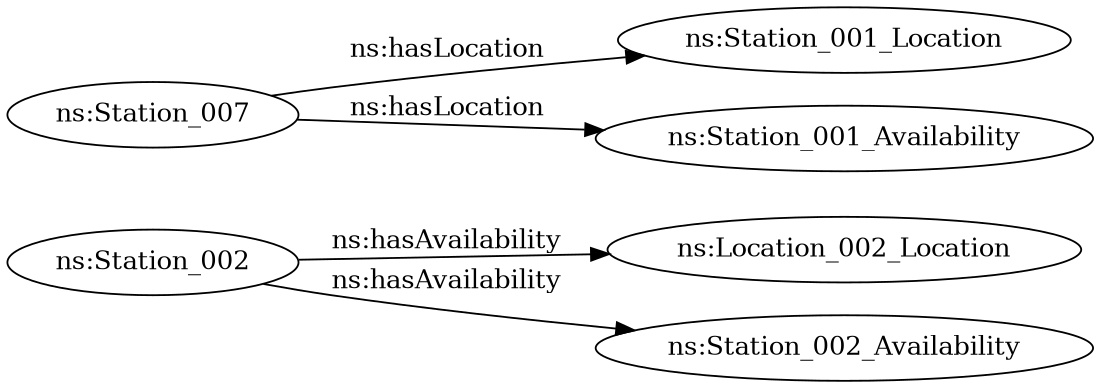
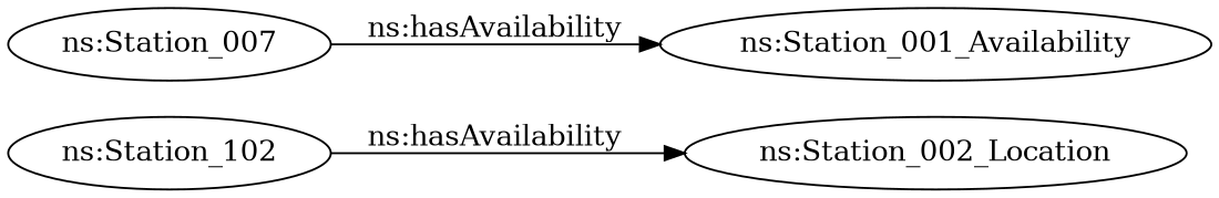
  digraph {
    rankdir=LR
-   "ns:Station_002"
-   "ns:Station_002_Location" [label="ns:Location_002_Location"]
-   "ns:Station_002_Availability"
+   "ns:Station_002" [label="ns:Station_102"]
+   "ns:Station_002_Location"
    n4 [label="ns:Station_007"]
-   "ns:Station_001_Location"
    "ns:Station_001_Availability"
    "ns:Station_002" -> "ns:Station_002_Location" [label="ns:hasAvailability"]
-   "ns:Station_002" -> "ns:Station_002_Availability" [label="ns:hasAvailability"]
-   n4 -> "ns:Station_001_Location" [label="ns:hasLocation"]
-   n4 -> "ns:Station_001_Availability" [label="ns:hasLocation"]
+   n4 -> "ns:Station_001_Availability" [label="ns:hasAvailability"]
  }
